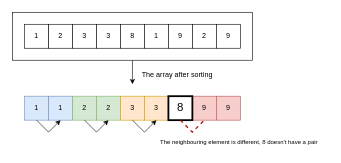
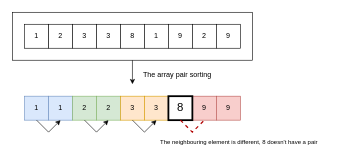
  <mxCell id="0" />
  <mxCell id="1" parent="0" />
  <mxCell id="2" value="9" style="rounded=0;whiteSpace=wrap;html=1;fillColor=#f8cecc;strokeColor=#b85450;" vertex="1" parent="1"><mxGeometry x="320" y="160" width="40" height="40" as="geometry" /></mxCell>
  <mxCell id="3" value="1" style="rounded=0;whiteSpace=wrap;html=1;" vertex="1" parent="1"><mxGeometry x="40" y="40" width="40" height="40" as="geometry" /></mxCell>
  <mxCell id="4" value="2" style="rounded=0;whiteSpace=wrap;html=1;" vertex="1" parent="1"><mxGeometry x="80" y="40" width="40" height="40" as="geometry" /></mxCell>
  <mxCell id="5" value="3" style="rounded=0;whiteSpace=wrap;html=1;" vertex="1" parent="1"><mxGeometry x="120" y="40" width="40" height="40" as="geometry" /></mxCell>
  <mxCell id="6" value="3" style="rounded=0;whiteSpace=wrap;html=1;" vertex="1" parent="1"><mxGeometry x="160" y="40" width="40" height="40" as="geometry" /></mxCell>
  <mxCell id="7" value="8" style="rounded=0;whiteSpace=wrap;html=1;" vertex="1" parent="1"><mxGeometry x="200" y="40" width="40" height="40" as="geometry" /></mxCell>
  <mxCell id="8" value="1" style="rounded=0;whiteSpace=wrap;html=1;" vertex="1" parent="1"><mxGeometry x="240" y="40" width="40" height="40" as="geometry" /></mxCell>
  <mxCell id="9" value="9" style="rounded=0;whiteSpace=wrap;html=1;" vertex="1" parent="1"><mxGeometry x="280" y="40" width="40" height="40" as="geometry" /></mxCell>
  <mxCell id="10" value="2" style="rounded=0;whiteSpace=wrap;html=1;" vertex="1" parent="1"><mxGeometry x="320" y="40" width="40" height="40" as="geometry" /></mxCell>
  <mxCell id="11" value="9" style="rounded=0;whiteSpace=wrap;html=1;" vertex="1" parent="1"><mxGeometry x="360" y="40" width="40" height="40" as="geometry" /></mxCell>
  <mxCell id="12" value="1" style="rounded=0;whiteSpace=wrap;html=1;fillColor=#dae8fc;strokeColor=#6c8ebf;" vertex="1" parent="1"><mxGeometry x="40" y="160" width="40" height="40" as="geometry" /></mxCell>
  <mxCell id="13" value="1" style="rounded=0;whiteSpace=wrap;html=1;fillColor=#dae8fc;strokeColor=#6c8ebf;" vertex="1" parent="1"><mxGeometry x="80" y="160" width="40" height="40" as="geometry" /></mxCell>
  <mxCell id="14" value="2" style="rounded=0;whiteSpace=wrap;html=1;fillColor=#d5e8d4;strokeColor=#82b366;" vertex="1" parent="1"><mxGeometry x="120" y="160" width="40" height="40" as="geometry" /></mxCell>
  <mxCell id="15" value="2" style="rounded=0;whiteSpace=wrap;html=1;fillColor=#d5e8d4;strokeColor=#82b366;" vertex="1" parent="1"><mxGeometry x="160" y="160" width="40" height="40" as="geometry" /></mxCell>
  <mxCell id="16" value="3" style="rounded=0;whiteSpace=wrap;html=1;fillColor=#ffe6cc;strokeColor=#d79b00;" vertex="1" parent="1"><mxGeometry x="200" y="160" width="40" height="40" as="geometry" /></mxCell>
  <mxCell id="17" value="3" style="rounded=0;whiteSpace=wrap;html=1;fillColor=#ffe6cc;strokeColor=#d79b00;" vertex="1" parent="1"><mxGeometry x="240" y="160" width="40" height="40" as="geometry" /></mxCell>
  <mxCell id="18" value="8" style="rounded=0;whiteSpace=wrap;html=1;strokeWidth=3;labelBorderColor=none;labelBackgroundColor=none;fontSize=19;" vertex="1" parent="1"><mxGeometry x="280" y="160" width="40" height="40" as="geometry" /></mxCell>
  <mxCell id="19" value="" style="rounded=0;whiteSpace=wrap;html=1;fillColor=none;strokeColor=default;" vertex="1" parent="1"><mxGeometry x="20" y="20" width="400" height="80" as="geometry" /></mxCell>
  <mxCell id="20" value="9" style="rounded=0;whiteSpace=wrap;html=1;fillColor=#f8cecc;strokeColor=#b85450;" vertex="1" parent="1"><mxGeometry x="360" y="160" width="40" height="40" as="geometry" /></mxCell>
  <mxCell id="21" value="" style="endArrow=classic;html=1;rounded=0;exitX=0.5;exitY=1;exitDx=0;exitDy=0;" edge="1" parent="1" source="19"><mxGeometry width="50" height="50" relative="1" as="geometry"><mxPoint x="280" y="300" as="sourcePoint" /><mxPoint x="220" y="140" as="targetPoint" /></mxGeometry></mxCell>
- <mxCell id="22" value="The array after sorting" style="text;html=1;strokeColor=none;fillColor=none;align=center;verticalAlign=middle;whiteSpace=wrap;rounded=0;" vertex="1" parent="1"><mxGeometry x="230" y="110" width="130" height="30" as="geometry" /></mxCell>
+ <mxCell id="22" value="The array pair sorting" style="text;html=1;strokeColor=none;fillColor=none;align=center;verticalAlign=middle;whiteSpace=wrap;rounded=0;" vertex="1" parent="1"><mxGeometry x="230" y="110" width="130" height="30" as="geometry" /></mxCell>
  <mxCell id="23" value="" style="endArrow=classic;html=1;rounded=0;fontSize=19;exitX=0.5;exitY=1;exitDx=0;exitDy=0;entryX=0.5;entryY=1;entryDx=0;entryDy=0;" edge="1" parent="1" source="12" target="13"><mxGeometry width="50" height="50" relative="1" as="geometry"><mxPoint x="280" y="280" as="sourcePoint" /><mxPoint x="80" y="220" as="targetPoint" /><Array as="points"><mxPoint x="80" y="220" /></Array></mxGeometry></mxCell>
  <mxCell id="24" value="" style="endArrow=classic;html=1;rounded=0;fontSize=19;exitX=0.5;exitY=1;exitDx=0;exitDy=0;entryX=0.5;entryY=1;entryDx=0;entryDy=0;" edge="1" parent="1" source="14" target="15"><mxGeometry width="50" height="50" relative="1" as="geometry"><mxPoint x="280" y="280" as="sourcePoint" /><mxPoint x="330" y="230" as="targetPoint" /><Array as="points"><mxPoint x="160" y="220" /></Array></mxGeometry></mxCell>
  <mxCell id="25" value="" style="endArrow=classic;html=1;rounded=0;fontSize=19;exitX=0.5;exitY=1;exitDx=0;exitDy=0;entryX=0.5;entryY=1;entryDx=0;entryDy=0;" edge="1" parent="1" source="16" target="17"><mxGeometry width="50" height="50" relative="1" as="geometry"><mxPoint x="280" y="280" as="sourcePoint" /><mxPoint x="330" y="230" as="targetPoint" /><Array as="points"><mxPoint x="240" y="220" /></Array></mxGeometry></mxCell>
  <mxCell id="26" value="" style="endArrow=none;html=1;rounded=0;fontSize=19;exitX=0.5;exitY=1;exitDx=0;exitDy=0;entryX=0.5;entryY=1;entryDx=0;entryDy=0;fillColor=#e51400;strokeColor=#B20000;endSize=6;strokeWidth=2;dashed=1;endFill=0;" edge="1" parent="1" source="18" target="2"><mxGeometry width="50" height="50" relative="1" as="geometry"><mxPoint x="280" y="280" as="sourcePoint" /><mxPoint x="330" y="230" as="targetPoint" /><Array as="points"><mxPoint x="320" y="220" /></Array></mxGeometry></mxCell>
  <mxCell id="27" value="&lt;font size=&quot;1&quot;&gt;The neighbouring element is different, 8 doesn't have a pair&lt;/font&gt;" style="text;html=1;strokeColor=none;fillColor=none;align=center;verticalAlign=middle;whiteSpace=wrap;rounded=0;labelBackgroundColor=none;labelBorderColor=none;strokeWidth=3;fontSize=19;" vertex="1" parent="1"><mxGeometry x="250" y="220" width="296" height="30" as="geometry" /></mxCell>
